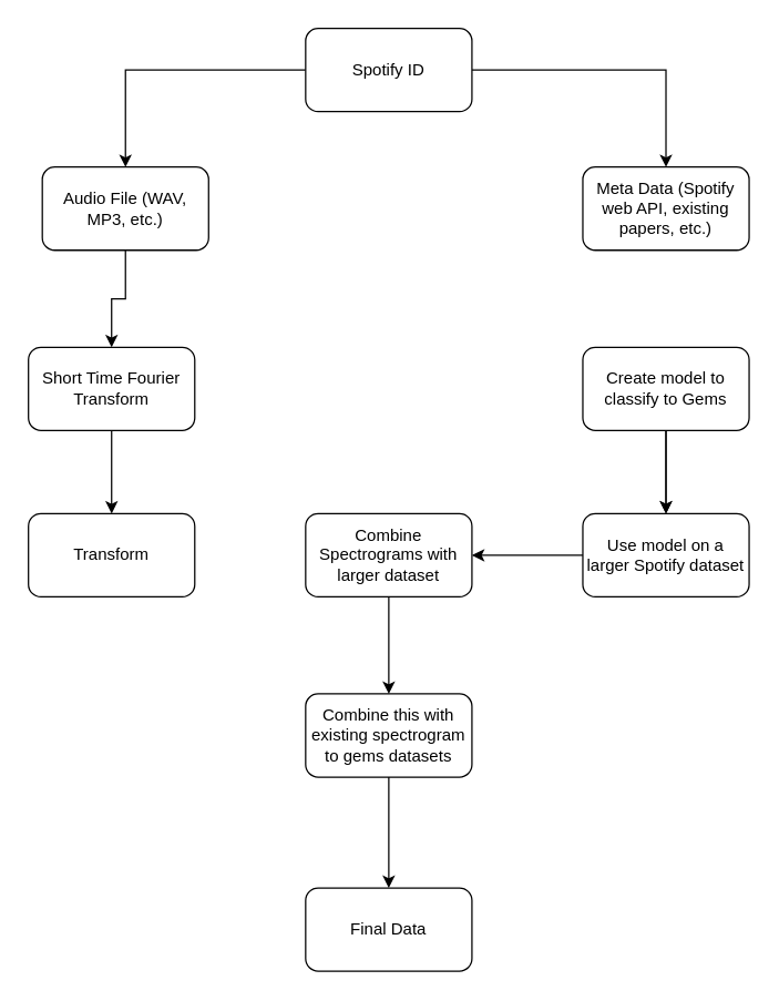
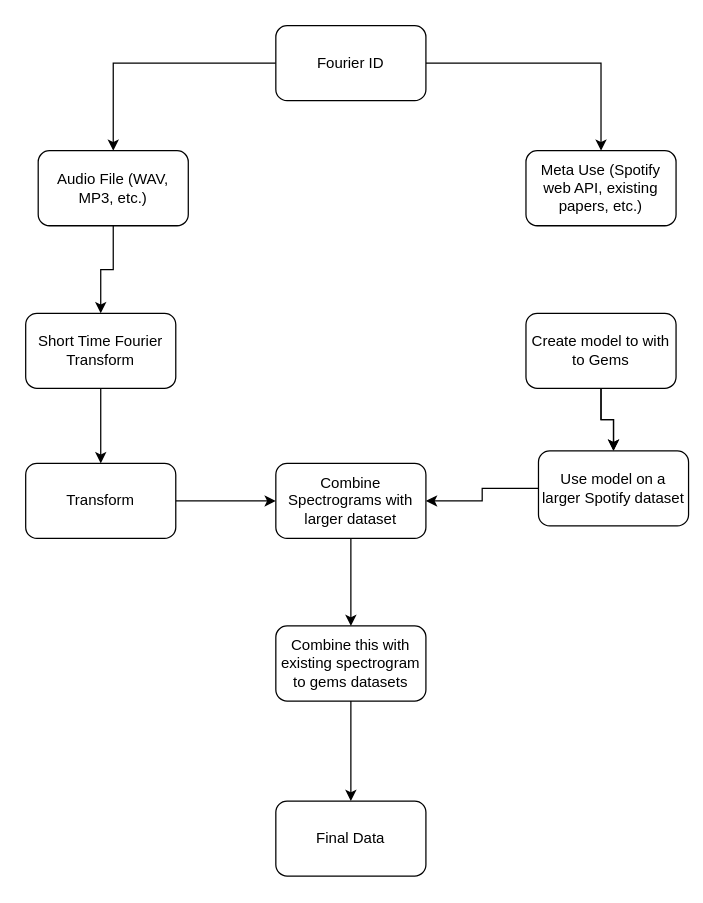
  <mxCell id="0" />
  <mxCell id="1" parent="0" />
  <mxCell id="2" value="" style="edgeStyle=orthogonalEdgeStyle;rounded=0;orthogonalLoop=1;jettySize=auto;html=1;" edge="1" parent="1" source="4" target="6"><mxGeometry relative="1" as="geometry" /></mxCell>
  <mxCell id="3" value="" style="edgeStyle=orthogonalEdgeStyle;rounded=0;orthogonalLoop=1;jettySize=auto;html=1;" edge="1" parent="1" source="4" target="11"><mxGeometry relative="1" as="geometry" /></mxCell>
- <mxCell id="4" value="Spotify ID" style="rounded=1;whiteSpace=wrap;html=1;" vertex="1" parent="1"><mxGeometry x="220" y="20" width="120" height="60" as="geometry" /></mxCell>
+ <mxCell id="4" value="Fourier ID" style="rounded=1;whiteSpace=wrap;html=1;" vertex="1" parent="1"><mxGeometry x="220" y="20" width="120" height="60" as="geometry" /></mxCell>
  <mxCell id="5" value="" style="edgeStyle=orthogonalEdgeStyle;rounded=0;orthogonalLoop=1;jettySize=auto;html=1;" edge="1" parent="1" source="6" target="8"><mxGeometry relative="1" as="geometry" /></mxCell>
  <mxCell id="6" value="Audio File (WAV, MP3, etc.)" style="rounded=1;whiteSpace=wrap;html=1;" vertex="1" parent="1"><mxGeometry x="30" y="120" width="120" height="60" as="geometry" /></mxCell>
  <mxCell id="7" value="" style="edgeStyle=orthogonalEdgeStyle;rounded=0;orthogonalLoop=1;jettySize=auto;html=1;" edge="1" parent="1" source="8" target="10"><mxGeometry relative="1" as="geometry" /></mxCell>
  <mxCell id="8" value="Short Time Fourier Transform" style="rounded=1;whiteSpace=wrap;html=1;" vertex="1" parent="1"><mxGeometry x="20" y="250" width="120" height="60" as="geometry" /></mxCell>
+ <mxCell id="9" style="edgeStyle=orthogonalEdgeStyle;rounded=0;orthogonalLoop=1;jettySize=auto;html=1;exitX=1;exitY=0.5;exitDx=0;exitDy=0;entryX=0;entryY=0.5;entryDx=0;entryDy=0;" edge="1" parent="1" source="10" target="16"><mxGeometry relative="1" as="geometry" /></mxCell>
  <mxCell id="10" value="Transform" style="rounded=1;whiteSpace=wrap;html=1;" vertex="1" parent="1"><mxGeometry x="20" y="370" width="120" height="60" as="geometry" /></mxCell>
- <mxCell id="11" value="Meta Data (Spotify web API, existing papers, etc.)" style="rounded=1;whiteSpace=wrap;html=1;" vertex="1" parent="1"><mxGeometry x="420" y="120" width="120" height="60" as="geometry" /></mxCell>
+ <mxCell id="11" value="Meta Use (Spotify web API, existing papers, etc.)" style="rounded=1;whiteSpace=wrap;html=1;" vertex="1" parent="1"><mxGeometry x="420" y="120" width="120" height="60" as="geometry" /></mxCell>
  <mxCell id="12" value="" style="edgeStyle=orthogonalEdgeStyle;rounded=0;orthogonalLoop=1;jettySize=auto;html=1;" edge="1" parent="1" source="18" target="16"><mxGeometry relative="1" as="geometry" /></mxCell>
  <mxCell id="13" value="" style="edgeStyle=orthogonalEdgeStyle;rounded=0;orthogonalLoop=1;jettySize=auto;html=1;" edge="1" parent="1" source="14" target="18"><mxGeometry relative="1" as="geometry" /></mxCell>
- <mxCell id="14" value="Create model to classify to Gems" style="rounded=1;whiteSpace=wrap;html=1;" vertex="1" parent="1"><mxGeometry x="420" y="250" width="120" height="60" as="geometry" /></mxCell>
+ <mxCell id="14" value="Create model to with to Gems" style="rounded=1;whiteSpace=wrap;html=1;" vertex="1" parent="1"><mxGeometry x="420" y="250" width="120" height="60" as="geometry" /></mxCell>
  <mxCell id="15" value="" style="edgeStyle=orthogonalEdgeStyle;rounded=0;orthogonalLoop=1;jettySize=auto;html=1;" edge="1" parent="1" source="16" target="20"><mxGeometry relative="1" as="geometry" /></mxCell>
  <mxCell id="16" value="Combine Spectrograms with larger dataset" style="rounded=1;whiteSpace=wrap;html=1;" vertex="1" parent="1"><mxGeometry x="220" y="370" width="120" height="60" as="geometry" /></mxCell>
  <mxCell id="17" value="" style="edgeStyle=orthogonalEdgeStyle;rounded=0;orthogonalLoop=1;jettySize=auto;html=1;" edge="1" parent="1" source="14" target="18"><mxGeometry relative="1" as="geometry"><mxPoint x="240" y="260" as="sourcePoint" /><mxPoint x="240" y="480" as="targetPoint" /></mxGeometry></mxCell>
- <mxCell id="18" value="Use model on a larger Spotify dataset" style="rounded=1;whiteSpace=wrap;html=1;" vertex="1" parent="1"><mxGeometry x="420" y="370" width="120" height="60" as="geometry" /></mxCell>
+ <mxCell id="18" value="Use model on a larger Spotify dataset" style="rounded=1;whiteSpace=wrap;html=1;" vertex="1" parent="1"><mxGeometry x="430" y="360" width="120" height="60" as="geometry" /></mxCell>
  <mxCell id="19" value="" style="edgeStyle=orthogonalEdgeStyle;rounded=0;orthogonalLoop=1;jettySize=auto;html=1;" edge="1" parent="1" source="20" target="21"><mxGeometry relative="1" as="geometry" /></mxCell>
  <mxCell id="20" value="Combine this with existing spectrogram to gems datasets" style="rounded=1;whiteSpace=wrap;html=1;" vertex="1" parent="1"><mxGeometry x="220" y="500" width="120" height="60" as="geometry" /></mxCell>
  <mxCell id="21" value="Final Data" style="rounded=1;whiteSpace=wrap;html=1;" vertex="1" parent="1"><mxGeometry x="220" y="640" width="120" height="60" as="geometry" /></mxCell>
